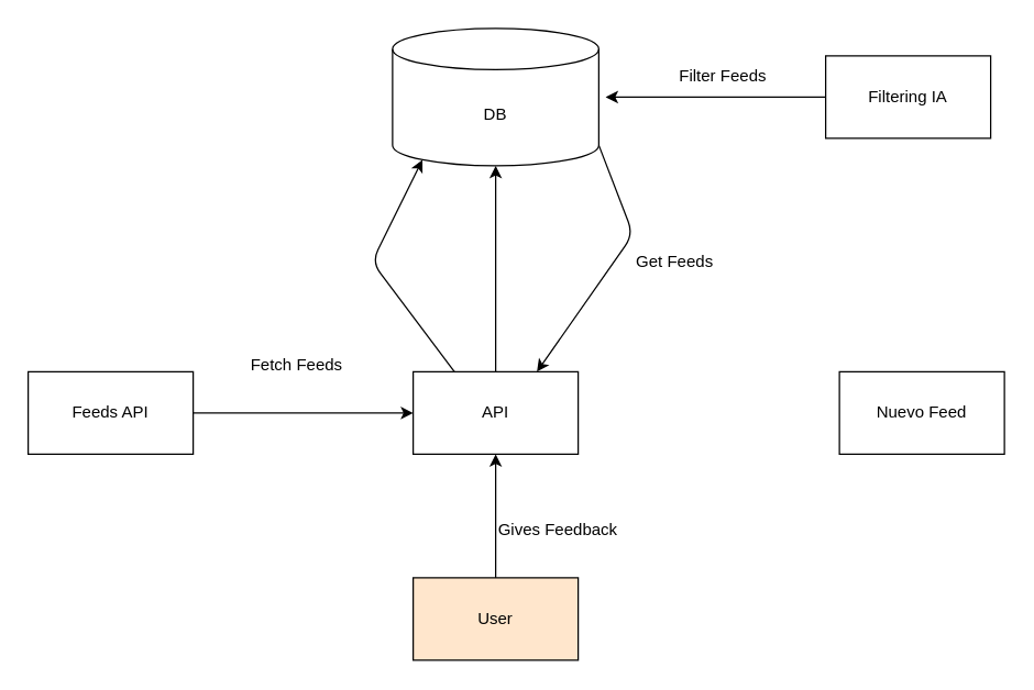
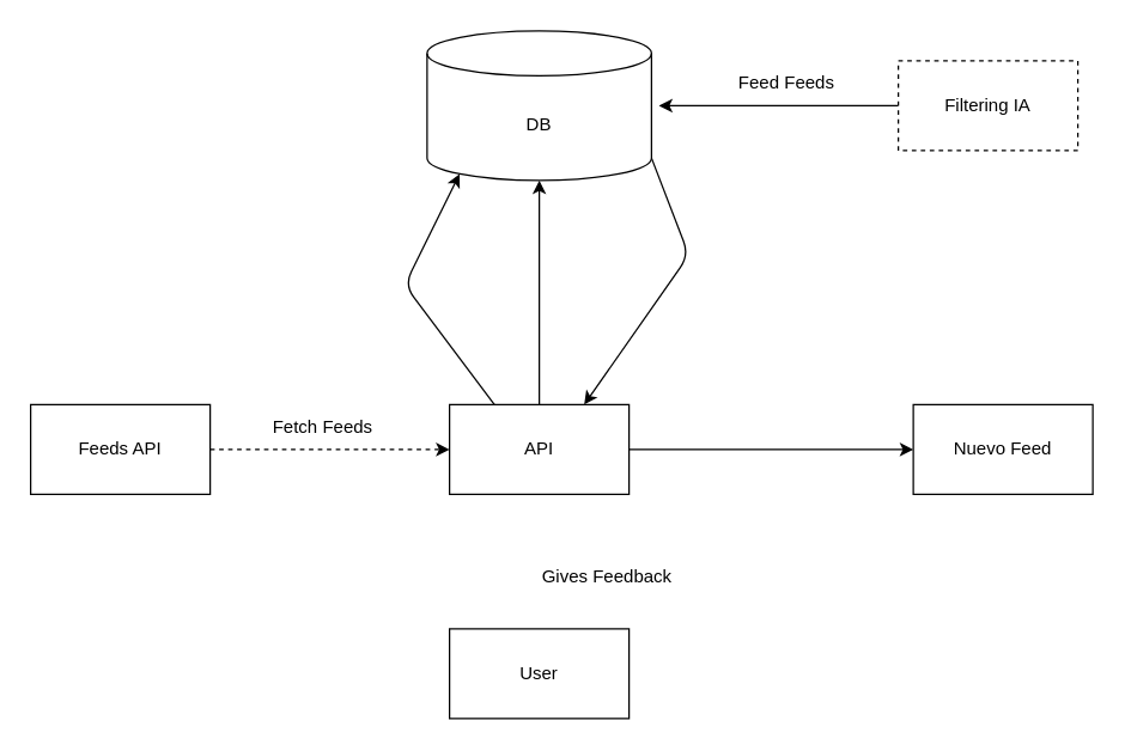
  <mxCell id="0" />
  <mxCell id="1" parent="0" />
- <mxCell id="2" style="edgeStyle=none;html=1;exitX=1;exitY=0.5;exitDx=0;exitDy=0;entryX=0;entryY=0.5;entryDx=0;entryDy=0;" edge="1" parent="1" source="3" target="10"><mxGeometry relative="1" as="geometry" /></mxCell>
+ <mxCell id="2" style="edgeStyle=none;html=1;exitX=1;exitY=0.5;exitDx=0;exitDy=0;entryX=0;entryY=0.5;entryDx=0;entryDy=0;dashed=1;" edge="1" parent="1" source="3" target="10"><mxGeometry relative="1" as="geometry" /></mxCell>
  <mxCell id="3" value="Feeds API" style="rounded=0;whiteSpace=wrap;html=1;" vertex="1" parent="1"><mxGeometry x="20" y="270" width="120" height="60" as="geometry" /></mxCell>
  <mxCell id="4" style="edgeStyle=none;html=1;exitX=1;exitY=1;exitDx=0;exitDy=-15;exitPerimeter=0;entryX=0.75;entryY=0;entryDx=0;entryDy=0;" edge="1" parent="1" source="5" target="10"><mxGeometry relative="1" as="geometry"><Array as="points"><mxPoint x="460" y="170" /></Array></mxGeometry></mxCell>
  <mxCell id="5" value="DB" style="shape=cylinder3;whiteSpace=wrap;html=1;boundedLbl=1;backgroundOutline=1;size=15;" vertex="1" parent="1"><mxGeometry x="285" y="20" width="150" height="100" as="geometry" /></mxCell>
  <mxCell id="6" value="Nuevo Feed" style="rounded=0;whiteSpace=wrap;html=1;" vertex="1" parent="1"><mxGeometry x="610" y="270" width="120" height="60" as="geometry" /></mxCell>
  <mxCell id="7" style="edgeStyle=none;html=1;exitX=0.25;exitY=0;exitDx=0;exitDy=0;entryX=0.145;entryY=1;entryDx=0;entryDy=-4.35;entryPerimeter=0;" edge="1" parent="1" source="10" target="5"><mxGeometry relative="1" as="geometry"><Array as="points"><mxPoint x="270" y="190" /></Array></mxGeometry></mxCell>
+ <mxCell id="8" style="edgeStyle=none;html=1;exitX=1;exitY=0.5;exitDx=0;exitDy=0;" edge="1" parent="1" source="10" target="6"><mxGeometry relative="1" as="geometry" /></mxCell>
  <mxCell id="9" style="edgeStyle=none;html=1;exitX=0.5;exitY=0;exitDx=0;exitDy=0;entryX=0.5;entryY=1;entryDx=0;entryDy=0;entryPerimeter=0;" edge="1" parent="1" source="10" target="5"><mxGeometry relative="1" as="geometry"><mxPoint x="360" y="130" as="targetPoint" /></mxGeometry></mxCell>
  <mxCell id="10" value="API" style="rounded=0;whiteSpace=wrap;html=1;" vertex="1" parent="1"><mxGeometry x="300" y="270" width="120" height="60" as="geometry" /></mxCell>
- <mxCell id="11" value="Fetch Feeds" style="text;html=1;align=center;verticalAlign=middle;resizable=0;points=[];autosize=1;strokeColor=none;fillColor=none;" vertex="1" parent="1"><mxGeometry x="170" y="250" width="90" height="30" as="geometry" /></mxCell>
- <mxCell id="12" value="Get Feeds" style="text;html=1;align=center;verticalAlign=middle;resizable=0;points=[];autosize=1;strokeColor=none;fillColor=none;" vertex="1" parent="1"><mxGeometry x="450" y="175" width="80" height="30" as="geometry" /></mxCell>
+ <mxCell id="11" value="Fetch Feeds" style="text;html=1;align=center;verticalAlign=middle;resizable=0;points=[];autosize=1;strokeColor=none;fillColor=none;" vertex="1" parent="1"><mxGeometry x="170" y="270" width="90" height="30" as="geometry" /></mxCell>
  <mxCell id="13" style="edgeStyle=none;html=1;" edge="1" parent="1" source="14"><mxGeometry relative="1" as="geometry"><mxPoint x="440" y="70" as="targetPoint" /></mxGeometry></mxCell>
- <mxCell id="14" value="Filtering IA" style="rounded=0;whiteSpace=wrap;html=1;" vertex="1" parent="1"><mxGeometry x="600" y="40" width="120" height="60" as="geometry" /></mxCell>
- <mxCell id="15" value="Filter Feeds" style="text;html=1;align=center;verticalAlign=middle;resizable=0;points=[];autosize=1;strokeColor=none;fillColor=none;" vertex="1" parent="1"><mxGeometry x="480" y="40" width="90" height="30" as="geometry" /></mxCell>
- <mxCell id="16" style="edgeStyle=none;html=1;exitX=0.5;exitY=0;exitDx=0;exitDy=0;entryX=0.5;entryY=1;entryDx=0;entryDy=0;" edge="1" parent="1" source="17" target="10"><mxGeometry relative="1" as="geometry" /></mxCell>
- <mxCell id="17" value="User" style="rounded=0;whiteSpace=wrap;html=1;fillColor=#ffe6cc;" vertex="1" parent="1"><mxGeometry x="300" y="420" width="120" height="60" as="geometry" /></mxCell>
+ <mxCell id="14" value="Filtering IA" style="rounded=0;whiteSpace=wrap;html=1;dashed=1;" vertex="1" parent="1"><mxGeometry x="600" y="40" width="120" height="60" as="geometry" /></mxCell>
+ <mxCell id="15" value="Feed Feeds" style="text;html=1;align=center;verticalAlign=middle;resizable=0;points=[];autosize=1;strokeColor=none;fillColor=none;" vertex="1" parent="1"><mxGeometry x="480" y="40" width="90" height="30" as="geometry" /></mxCell>
+ <mxCell id="17" value="User" style="rounded=0;whiteSpace=wrap;html=1;" vertex="1" parent="1"><mxGeometry x="300" y="420" width="120" height="60" as="geometry" /></mxCell>
  <mxCell id="18" value="Gives Feedback" style="text;html=1;align=center;verticalAlign=middle;resizable=0;points=[];autosize=1;strokeColor=none;fillColor=none;" vertex="1" parent="1"><mxGeometry x="350" y="370" width="110" height="30" as="geometry" /></mxCell>
